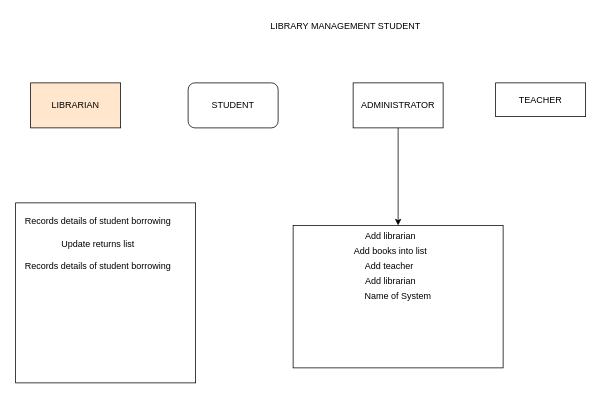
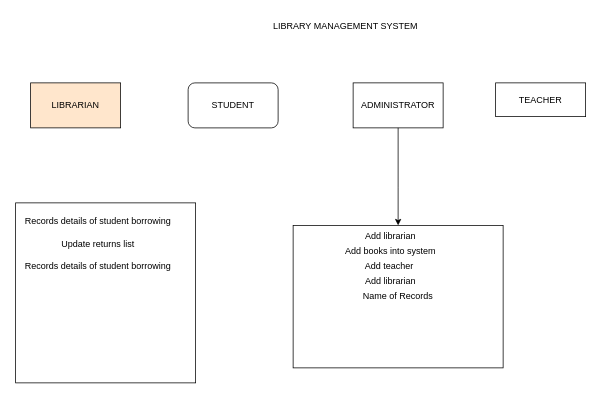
  <mxCell id="0" />
  <mxCell id="1" parent="0" />
- <mxCell id="2" value="Name of System" style="rounded=0;whiteSpace=wrap;html=1;" vertex="1" parent="1"><mxGeometry x="390" y="300" width="280" height="190" as="geometry" /></mxCell>
- <mxCell id="3" value="LIBRARY MANAGEMENT STUDENT" style="text;html=1;strokeColor=none;fillColor=none;align=center;verticalAlign=middle;whiteSpace=wrap;rounded=0;" vertex="1" parent="1"><mxGeometry x="320" y="20" width="280" height="30" as="geometry" /></mxCell>
+ <mxCell id="2" value="Name of Records" style="rounded=0;whiteSpace=wrap;html=1;" vertex="1" parent="1"><mxGeometry x="390" y="300" width="280" height="190" as="geometry" /></mxCell>
+ <mxCell id="3" value="LIBRARY MANAGEMENT SYSTEM" style="text;html=1;strokeColor=none;fillColor=none;align=center;verticalAlign=middle;whiteSpace=wrap;rounded=0;" vertex="1" parent="1"><mxGeometry x="320" y="20" width="280" height="30" as="geometry" /></mxCell>
  <mxCell id="4" value="STUDENT" style="whiteSpace=wrap;html=1;rounded=1;" vertex="1" parent="1"><mxGeometry x="250" y="110" width="120" height="60" as="geometry" /></mxCell>
  <mxCell id="5" value="ADMINISTRATOR&lt;span style=&quot;color: rgba(0, 0, 0, 0); font-family: monospace; font-size: 0px; text-align: start;&quot;&gt;%3CmxGraphModel%3E%3Croot%3E%3CmxCell%20id%3D%220%22%2F%3E%3CmxCell%20id%3D%221%22%20parent%3D%220%22%2F%3E%3CmxCell%20id%3D%222%22%20value%3D%22Book%22%20style%3D%22rounded%3D0%3BwhiteSpace%3Dwrap%3Bhtml%3D1%3B%22%20vertex%3D%221%22%20parent%3D%221%22%3E%3CmxGeometry%20x%3D%22360%22%20y%3D%22300%22%20width%3D%22120%22%20height%3D%2260%22%20as%3D%22geometry%22%2F%3E%3C%2FmxCell%3E%3C%2Froot%3E%3C%2FmxGraphModel%3E&lt;/span&gt;&lt;span style=&quot;color: rgba(0, 0, 0, 0); font-family: monospace; font-size: 0px; text-align: start;&quot;&gt;%3CmxGraphModel%3E%3Croot%3E%3CmxCell%20id%3D%220%22%2F%3E%3CmxCell%20id%3D%221%22%20parent%3D%220%22%2F%3E%3CmxCell%20id%3D%222%22%20value%3D%22Book%22%20style%3D%22rounded%3D0%3BwhiteSpace%3Dwrap%3Bhtml%3D1%3B%22%20vertex%3D%221%22%20parent%3D%221%22%3E%3CmxGeometry%20x%3D%22360%22%20y%3D%22300%22%20width%3D%22120%22%20height%3D%2260%22%20as%3D%22geometry%22%2F%3E%3C%2FmxCell%3E%3C%2Froot%3E%3C%2FmxGraphModel%3E&lt;/span&gt;" style="rounded=0;whiteSpace=wrap;html=1;" vertex="1" parent="1"><mxGeometry x="470" y="110" width="120" height="60" as="geometry" /></mxCell>
  <mxCell id="6" value="LIBRARIAN" style="rounded=0;whiteSpace=wrap;html=1;fillColor=#ffe6cc;" vertex="1" parent="1"><mxGeometry x="40" y="110" width="120" height="60" as="geometry" /></mxCell>
  <mxCell id="7" value="TEACHER" style="rounded=0;whiteSpace=wrap;html=1;" vertex="1" parent="1"><mxGeometry x="660" y="110" width="120" height="45" as="geometry" /></mxCell>
  <mxCell id="8" value="" style="endArrow=classic;html=1;rounded=0;exitX=0.5;exitY=1;exitDx=0;exitDy=0;entryX=0.5;entryY=0;entryDx=0;entryDy=0;" edge="1" parent="1" source="5" target="2"><mxGeometry width="50" height="50" relative="1" as="geometry"><mxPoint x="430" y="340" as="sourcePoint" /><mxPoint x="470" y="290" as="targetPoint" /><Array as="points"><mxPoint x="530" y="250" /></Array></mxGeometry></mxCell>
  <mxCell id="9" value="Add librarian" style="text;html=1;strokeColor=none;fillColor=none;align=center;verticalAlign=middle;whiteSpace=wrap;rounded=0;" vertex="1" parent="1"><mxGeometry x="420" y="300" width="200" height="30" as="geometry" /></mxCell>
- <mxCell id="10" value="Add books into list&lt;br&gt;" style="text;html=1;strokeColor=none;fillColor=none;align=center;verticalAlign=middle;whiteSpace=wrap;rounded=0;" vertex="1" parent="1"><mxGeometry x="420" y="320" width="200" height="30" as="geometry" /></mxCell>
+ <mxCell id="10" value="Add books into system&lt;br&gt;" style="text;html=1;strokeColor=none;fillColor=none;align=center;verticalAlign=middle;whiteSpace=wrap;rounded=0;" vertex="1" parent="1"><mxGeometry x="420" y="320" width="200" height="30" as="geometry" /></mxCell>
  <mxCell id="11" value="Add teacher&amp;nbsp;" style="text;html=1;strokeColor=none;fillColor=none;align=center;verticalAlign=middle;whiteSpace=wrap;rounded=0;" vertex="1" parent="1"><mxGeometry x="420" y="340" width="200" height="30" as="geometry" /></mxCell>
  <mxCell id="12" value="Add librarian" style="text;html=1;strokeColor=none;fillColor=none;align=center;verticalAlign=middle;whiteSpace=wrap;rounded=0;" vertex="1" parent="1"><mxGeometry x="420" y="360" width="200" height="30" as="geometry" /></mxCell>
  <mxCell id="13" value="" style="rounded=0;whiteSpace=wrap;html=1;" vertex="1" parent="1"><mxGeometry x="20" y="270" width="240" height="240" as="geometry" /></mxCell>
  <mxCell id="14" value="Records details of student borrowing" style="text;html=1;strokeColor=none;fillColor=none;align=center;verticalAlign=middle;whiteSpace=wrap;rounded=0;" vertex="1" parent="1"><mxGeometry y="280" width="200" height="30" as="geometry" x="30" /></mxCell>
  <mxCell id="15" value="Update returns list" style="text;html=1;strokeColor=none;fillColor=none;align=center;verticalAlign=middle;whiteSpace=wrap;rounded=0;" vertex="1" parent="1"><mxGeometry y="310" width="200" height="30" as="geometry" x="30" /></mxCell>
  <mxCell id="16" value="Records details of student borrowing" style="text;html=1;strokeColor=none;fillColor=none;align=center;verticalAlign=middle;whiteSpace=wrap;rounded=0;" vertex="1" parent="1"><mxGeometry y="340" width="200" height="30" as="geometry" x="30" /></mxCell>
